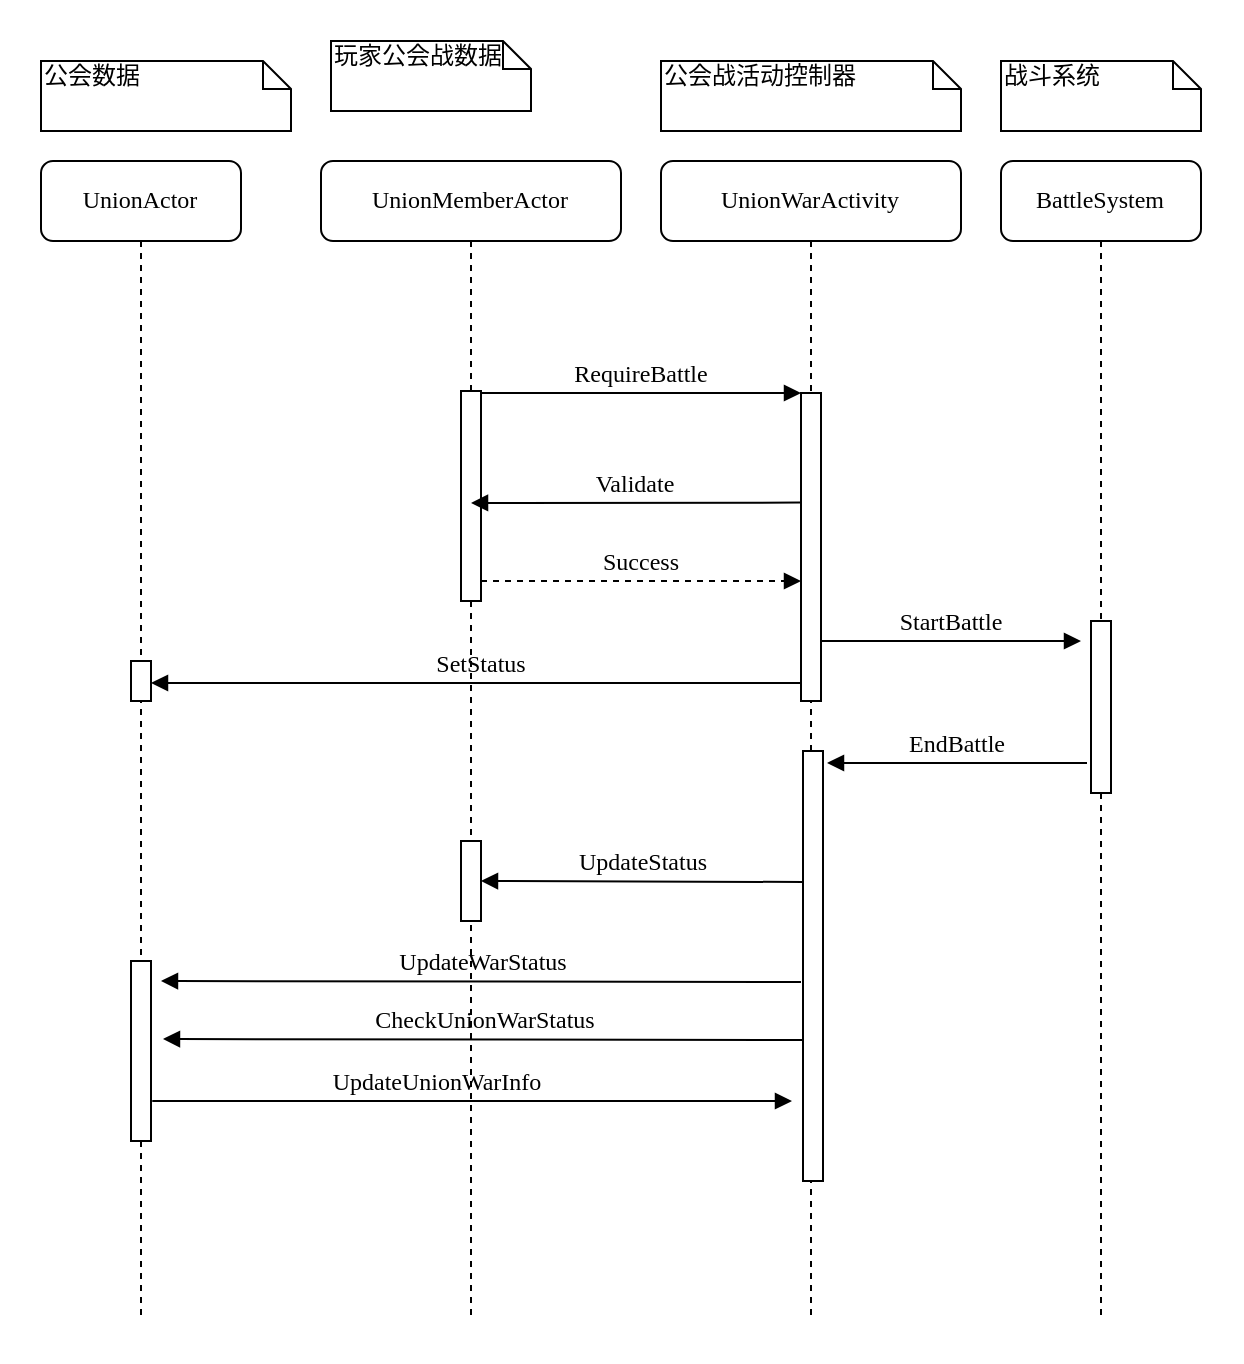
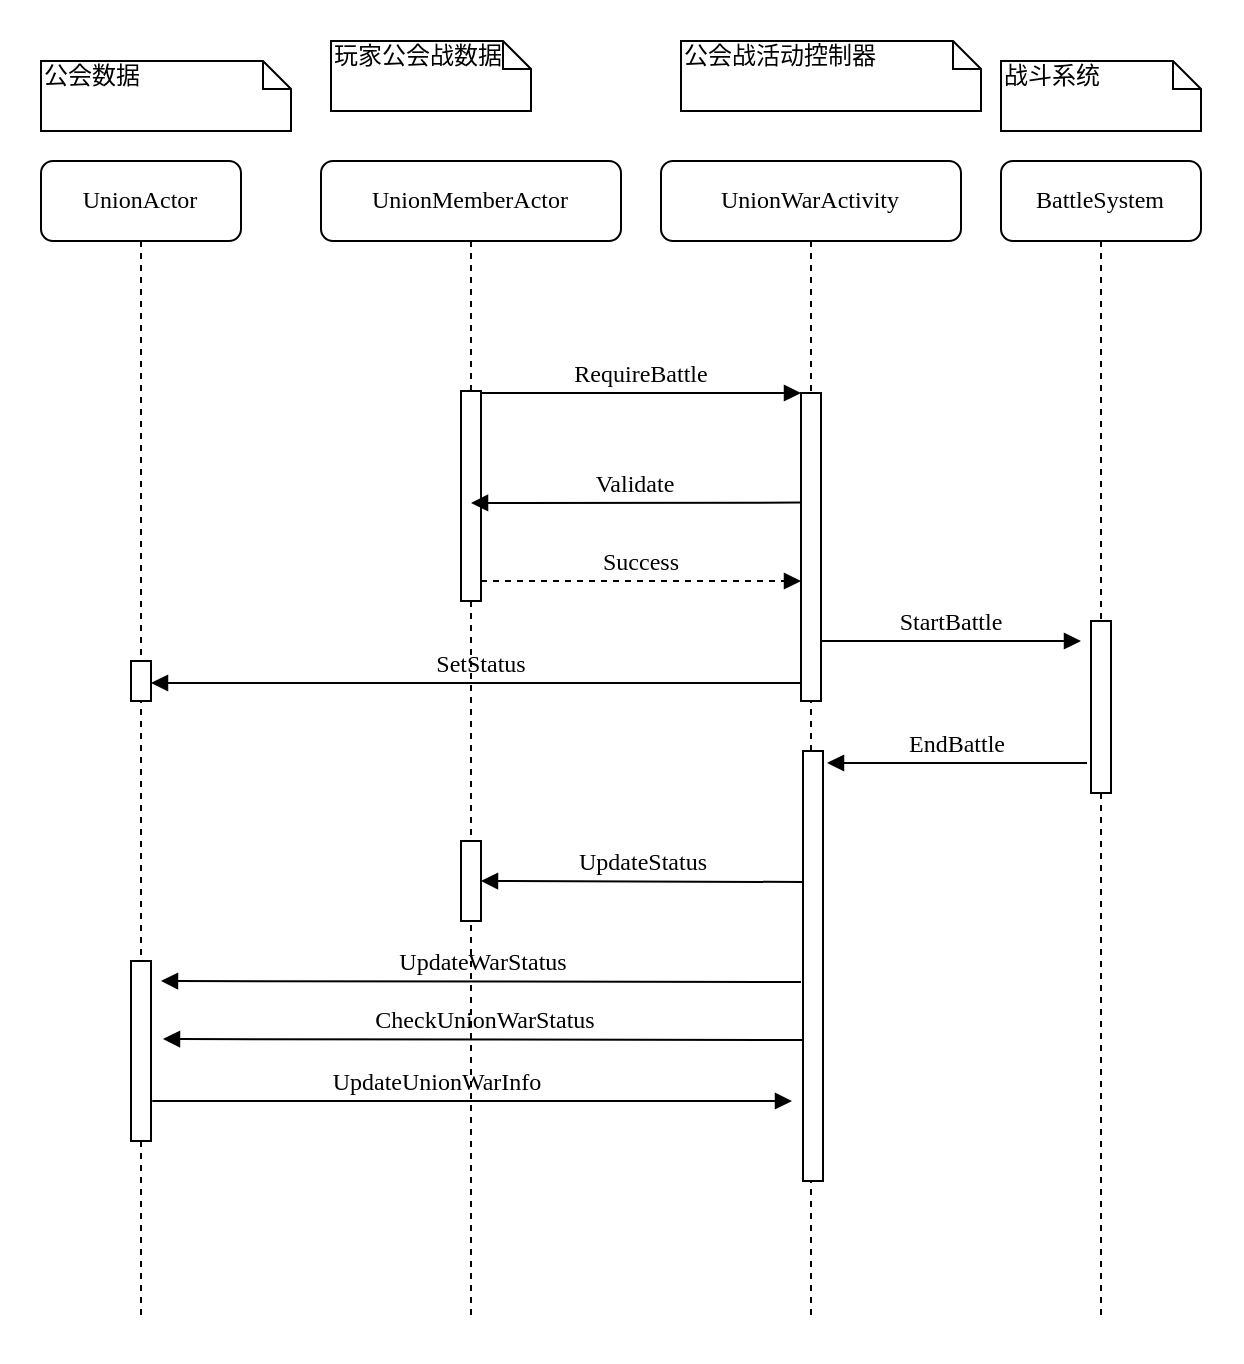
  <mxCell id="0" />
  <mxCell id="1" parent="0" />
  <mxCell id="2" value="UnionMemberActor" style="shape=umlLifeline;perimeter=lifelinePerimeter;whiteSpace=wrap;html=1;container=1;collapsible=0;recursiveResize=0;outlineConnect=0;rounded=1;shadow=0;comic=0;labelBackgroundColor=none;strokeWidth=1;fontFamily=Verdana;fontSize=12;align=center;" parent="1" vertex="1"><mxGeometry x="160" y="80" width="150" height="580" as="geometry" /></mxCell>
  <mxCell id="3" value="" style="html=1;points=[];perimeter=orthogonalPerimeter;rounded=0;shadow=0;comic=0;labelBackgroundColor=none;strokeWidth=1;fontFamily=Verdana;fontSize=12;align=center;" parent="2" vertex="1"><mxGeometry x="70" y="115" width="10" height="105" as="geometry" /></mxCell>
  <mxCell id="4" value="SetStatus" style="html=1;verticalAlign=bottom;endArrow=block;labelBackgroundColor=none;fontFamily=Verdana;fontSize=12;edgeStyle=elbowEdgeStyle;elbow=vertical;entryX=0.202;entryY=0.31;entryDx=0;entryDy=0;entryPerimeter=0;" edge="1" parent="2" source="8"><mxGeometry relative="1" as="geometry"><mxPoint x="79.6" y="260.0" as="sourcePoint" /><Array as="points" /><mxPoint x="-85.0" y="260.5" as="targetPoint" /></mxGeometry></mxCell>
  <mxCell id="5" value="" style="html=1;points=[];perimeter=orthogonalPerimeter;rounded=0;shadow=0;comic=0;labelBackgroundColor=none;strokeWidth=1;fontFamily=Verdana;fontSize=12;align=center;" vertex="1" parent="2"><mxGeometry x="70" y="340" width="10" height="40" as="geometry" /></mxCell>
  <mxCell id="6" value="UpdateWarStatus" style="html=1;verticalAlign=bottom;endArrow=block;labelBackgroundColor=none;fontFamily=Verdana;fontSize=12;edgeStyle=elbowEdgeStyle;elbow=vertical;" edge="1" parent="2"><mxGeometry relative="1" as="geometry"><mxPoint x="240" y="410.5" as="sourcePoint" /><Array as="points" /><mxPoint x="-80" y="410" as="targetPoint" /></mxGeometry></mxCell>
  <mxCell id="7" value="UpdateUnionWarInfo" style="html=1;verticalAlign=bottom;endArrow=block;labelBackgroundColor=none;fontFamily=Verdana;fontSize=12;edgeStyle=elbowEdgeStyle;elbow=vertical;" edge="1" parent="2"><mxGeometry relative="1" as="geometry"><mxPoint x="-59.003" y="470" as="sourcePoint" /><mxPoint x="235.5" y="470" as="targetPoint" /><Array as="points"><mxPoint x="-89" y="470" /></Array></mxGeometry></mxCell>
  <mxCell id="8" value="UnionWarActivity" style="shape=umlLifeline;perimeter=lifelinePerimeter;whiteSpace=wrap;html=1;container=1;collapsible=0;recursiveResize=0;outlineConnect=0;rounded=1;shadow=0;comic=0;labelBackgroundColor=none;strokeWidth=1;fontFamily=Verdana;fontSize=12;align=center;" parent="1" vertex="1"><mxGeometry x="330" y="80" width="150" height="580" as="geometry" /></mxCell>
  <mxCell id="9" value="" style="html=1;points=[];perimeter=orthogonalPerimeter;rounded=0;shadow=0;comic=0;labelBackgroundColor=none;strokeWidth=1;fontFamily=Verdana;fontSize=12;align=center;" parent="8" vertex="1"><mxGeometry x="70" y="116" width="10" height="154" as="geometry" /></mxCell>
  <mxCell id="10" value="Success" style="html=1;verticalAlign=bottom;endArrow=block;labelBackgroundColor=none;fontFamily=Verdana;fontSize=12;edgeStyle=elbowEdgeStyle;elbow=vertical;dashed=1;" edge="1" parent="8"><mxGeometry relative="1" as="geometry"><mxPoint x="-90" y="210" as="sourcePoint" /><mxPoint x="70" y="210.2" as="targetPoint" /><Array as="points"><mxPoint x="-90" y="210" /></Array></mxGeometry></mxCell>
  <mxCell id="11" value="" style="html=1;points=[];perimeter=orthogonalPerimeter;rounded=0;shadow=0;comic=0;labelBackgroundColor=none;strokeWidth=1;fontFamily=Verdana;fontSize=12;align=center;" parent="8" vertex="1"><mxGeometry x="71" y="295" width="10" height="215" as="geometry" /></mxCell>
  <mxCell id="12" value="UpdateStatus" style="html=1;verticalAlign=bottom;endArrow=block;labelBackgroundColor=none;fontFamily=Verdana;fontSize=12;edgeStyle=elbowEdgeStyle;elbow=vertical;" edge="1" parent="8"><mxGeometry relative="1" as="geometry"><mxPoint x="71" y="360.5" as="sourcePoint" /><Array as="points"><mxPoint x="101" y="360" /></Array><mxPoint x="-90" y="360" as="targetPoint" /></mxGeometry></mxCell>
  <mxCell id="13" value="BattleSystem" style="shape=umlLifeline;perimeter=lifelinePerimeter;whiteSpace=wrap;html=1;container=1;collapsible=0;recursiveResize=0;outlineConnect=0;rounded=1;shadow=0;comic=0;labelBackgroundColor=none;strokeWidth=1;fontFamily=Verdana;fontSize=12;align=center;" parent="1" vertex="1"><mxGeometry x="500" y="80" width="100" height="580" as="geometry" /></mxCell>
  <mxCell id="14" value="StartBattle" style="html=1;verticalAlign=bottom;endArrow=block;entryX=0;entryY=0;labelBackgroundColor=none;fontFamily=Verdana;fontSize=12;edgeStyle=elbowEdgeStyle;elbow=vertical;" edge="1" parent="13"><mxGeometry relative="1" as="geometry"><mxPoint x="-90" y="240" as="sourcePoint" /><mxPoint x="40" y="240" as="targetPoint" /></mxGeometry></mxCell>
  <mxCell id="15" value="" style="html=1;points=[];perimeter=orthogonalPerimeter;rounded=0;shadow=0;comic=0;labelBackgroundColor=none;strokeWidth=1;fontFamily=Verdana;fontSize=12;align=center;" parent="13" vertex="1"><mxGeometry x="45" y="230" width="10" height="86" as="geometry" /></mxCell>
  <mxCell id="16" value="EndBattle" style="html=1;verticalAlign=bottom;endArrow=block;labelBackgroundColor=none;fontFamily=Verdana;fontSize=12;edgeStyle=elbowEdgeStyle;elbow=vertical;entryX=0.202;entryY=0.31;entryDx=0;entryDy=0;entryPerimeter=0;" edge="1" parent="13"><mxGeometry relative="1" as="geometry"><mxPoint x="43" y="301" as="sourcePoint" /><Array as="points" /><mxPoint x="-87" y="300.5" as="targetPoint" /></mxGeometry></mxCell>
  <mxCell id="17" value="UnionActor" style="shape=umlLifeline;perimeter=lifelinePerimeter;whiteSpace=wrap;html=1;container=1;collapsible=0;recursiveResize=0;outlineConnect=0;rounded=1;shadow=0;comic=0;labelBackgroundColor=none;strokeWidth=1;fontFamily=Verdana;fontSize=12;align=center;" parent="1" vertex="1"><mxGeometry x="20" y="80" width="100" height="580" as="geometry" /></mxCell>
  <mxCell id="18" value="" style="html=1;points=[];perimeter=orthogonalPerimeter;rounded=0;shadow=0;comic=0;labelBackgroundColor=none;strokeWidth=1;fontFamily=Verdana;fontSize=12;align=center;" parent="17" vertex="1"><mxGeometry x="45" y="250" width="10" height="20" as="geometry" /></mxCell>
  <mxCell id="19" value="" style="html=1;points=[];perimeter=orthogonalPerimeter;rounded=0;shadow=0;comic=0;labelBackgroundColor=none;strokeWidth=1;fontFamily=Verdana;fontSize=12;align=center;" vertex="1" parent="17"><mxGeometry x="45" y="400" width="10" height="90" as="geometry" /></mxCell>
  <mxCell id="20" value="RequireBattle" style="html=1;verticalAlign=bottom;endArrow=block;entryX=0;entryY=0;labelBackgroundColor=none;fontFamily=Verdana;fontSize=12;edgeStyle=elbowEdgeStyle;elbow=vertical;" parent="1" source="3" target="9" edge="1"><mxGeometry relative="1" as="geometry"><mxPoint x="290" y="200" as="sourcePoint" /></mxGeometry></mxCell>
  <mxCell id="21" value="公会数据" style="shape=note;whiteSpace=wrap;html=1;size=14;verticalAlign=top;align=left;spacingTop=-6;rounded=0;shadow=0;comic=0;labelBackgroundColor=none;strokeWidth=1;fontFamily=Verdana;fontSize=12" parent="1" vertex="1"><mxGeometry x="20" y="30" width="125" height="35" as="geometry" /></mxCell>
  <mxCell id="22" value="玩家公会战数据" style="shape=note;whiteSpace=wrap;html=1;size=14;verticalAlign=top;align=left;spacingTop=-6;rounded=0;shadow=0;comic=0;labelBackgroundColor=none;strokeWidth=1;fontFamily=Verdana;fontSize=12" parent="1" vertex="1"><mxGeometry x="165" y="20" width="100" height="35" as="geometry" /></mxCell>
- <mxCell id="23" value="公会战活动控制器" style="shape=note;whiteSpace=wrap;html=1;size=14;verticalAlign=top;align=left;spacingTop=-6;rounded=0;shadow=0;comic=0;labelBackgroundColor=none;strokeWidth=1;fontFamily=Verdana;fontSize=12" parent="1" vertex="1"><mxGeometry x="330" y="30" width="150" height="35" as="geometry" /></mxCell>
+ <mxCell id="23" value="公会战活动控制器" style="shape=note;whiteSpace=wrap;html=1;size=14;verticalAlign=top;align=left;spacingTop=-6;rounded=0;shadow=0;comic=0;labelBackgroundColor=none;strokeWidth=1;fontFamily=Verdana;fontSize=12" parent="1" vertex="1"><mxGeometry x="340" y="20" width="150" height="35" as="geometry" /></mxCell>
  <mxCell id="24" value="战斗系统" style="shape=note;whiteSpace=wrap;html=1;size=14;verticalAlign=top;align=left;spacingTop=-6;rounded=0;shadow=0;comic=0;labelBackgroundColor=none;strokeWidth=1;fontFamily=Verdana;fontSize=12" parent="1" vertex="1"><mxGeometry x="500" y="30" width="100" height="35" as="geometry" /></mxCell>
  <mxCell id="25" value="Validate" style="html=1;verticalAlign=bottom;endArrow=block;labelBackgroundColor=none;fontFamily=Verdana;fontSize=12;edgeStyle=elbowEdgeStyle;elbow=vertical;exitX=-0.338;exitY=0.254;exitDx=0;exitDy=0;exitPerimeter=0;entryX=0.202;entryY=0.31;entryDx=0;entryDy=0;entryPerimeter=0;" parent="1" edge="1"><mxGeometry relative="1" as="geometry"><mxPoint x="399.62" y="250.8" as="sourcePoint" /><Array as="points" /><mxPoint x="235.02" y="251.3" as="targetPoint" /></mxGeometry></mxCell>
  <mxCell id="26" value="CheckUnionWarStatus" style="html=1;verticalAlign=bottom;endArrow=block;labelBackgroundColor=none;fontFamily=Verdana;fontSize=12;edgeStyle=elbowEdgeStyle;elbow=vertical;" edge="1" parent="1"><mxGeometry relative="1" as="geometry"><mxPoint x="401" y="519.5" as="sourcePoint" /><Array as="points" /><mxPoint x="81" y="519" as="targetPoint" /></mxGeometry></mxCell>
